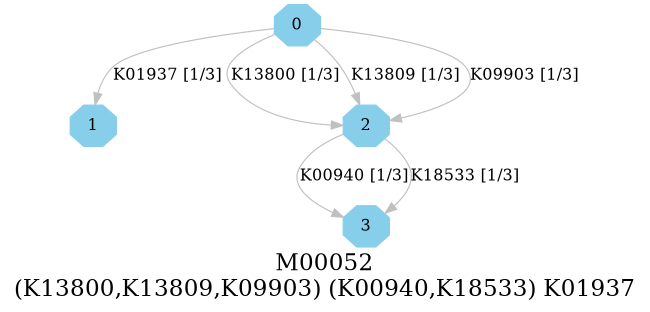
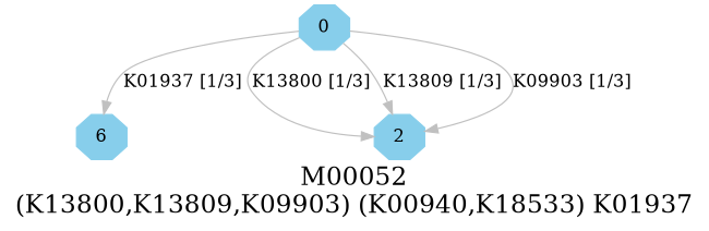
  digraph {
    fontsize=20
    label="M00052\n(K13800,K13809,K09903) (K00940,K18533) K01937"
    node [color=skyblue shape=octagon style=filled]
    edge [color=grey]
    0 [height=.3 width=.3]
-   1 [height=.3 width=.3]
+   1 [height=.3 width=.3 label=6]
    2 [height=.3 width=.3]
-   3 [height=.3 width=.3]
    subgraph sub_1 {
      0
      1
      2
-     3
    }
    0 -> 1 [label="K01937 [1/3]"]
    0 -> 2 [label="K13800 [1/3]"]
    0 -> 2 [label="K13809 [1/3]"]
    0 -> 2 [label="K09903 [1/3]"]
-   2 -> 3 [label="K00940 [1/3]"]
-   2 -> 3 [label="K18533 [1/3]"]
  }
